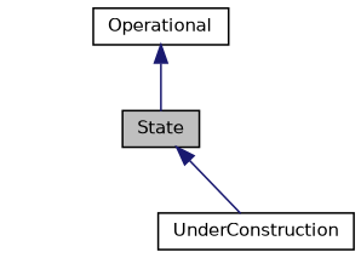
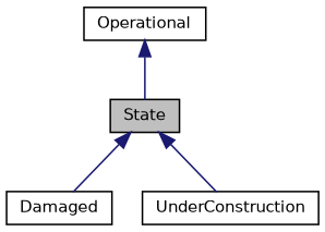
  digraph {
    node [color=black fillcolor=white fontname=Helvetica fontsize=10 shape=record style=filled]
    edge [color=midnightblue dir=back fontname=Helvetica fontsize=10 labelfontname=Helvetica labelfontsize=10 style=solid]
    n1 [fillcolor=grey75 fontcolor=black height=0.2 label=State width=0.4]
+   n2 [height=0.2 label=Damaged width=0.4]
    n3 [height=0.2 label=UnderConstruction width=0.4]
    n4 [height=0.2 label=Operational width=0.4]
+   n1 -> n2
    n1 -> n3
    n4 -> n1
  }
